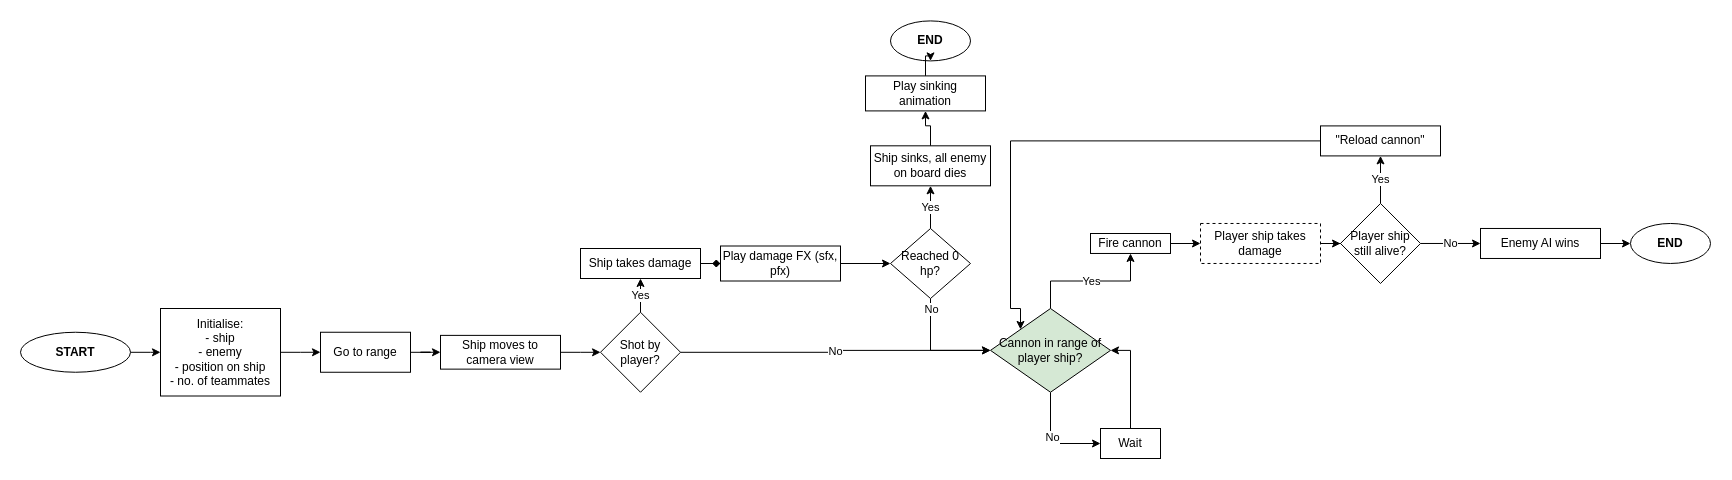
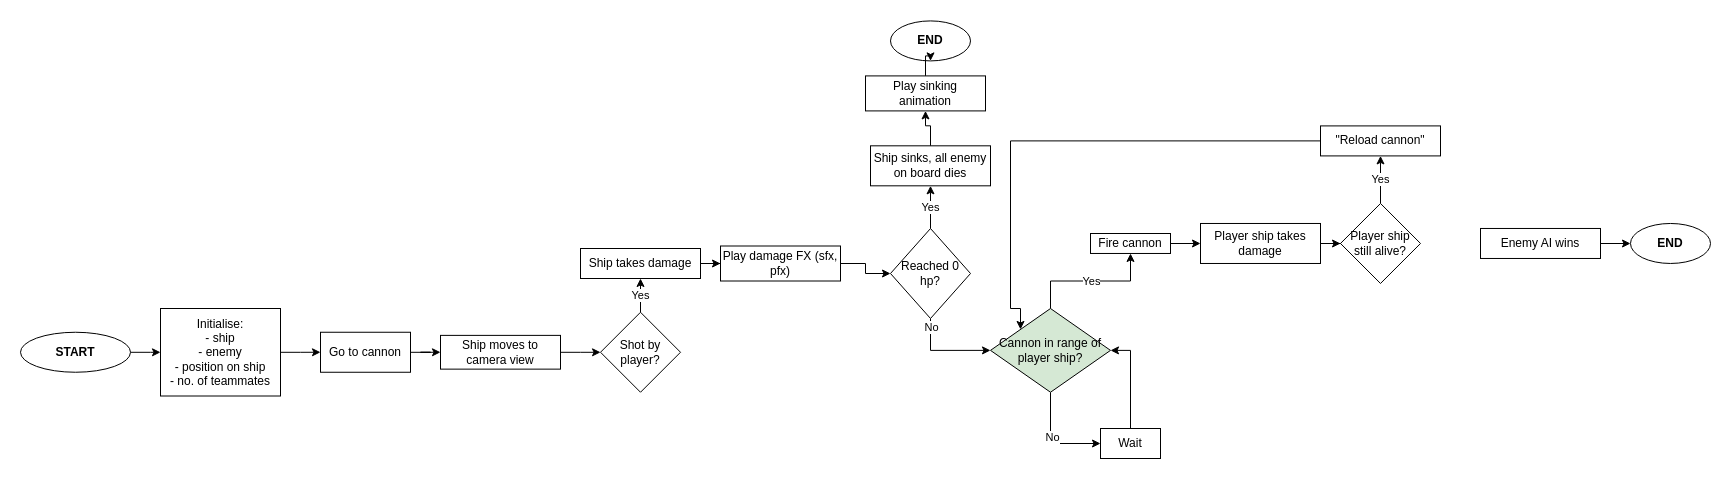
  <mxCell id="0" />
  <mxCell id="1" parent="0" />
  <mxCell id="2" value="" style="edgeStyle=orthogonalEdgeStyle;rounded=0;orthogonalLoop=1;jettySize=auto;html=1;labelBackgroundColor=none;fontColor=default;" edge="1" parent="1" source="3" target="5"><mxGeometry relative="1" as="geometry" /></mxCell>
  <mxCell id="3" value="&lt;b&gt;START&lt;/b&gt;" style="ellipse;whiteSpace=wrap;html=1;labelBackgroundColor=none;" vertex="1" parent="1"><mxGeometry x="20" y="331.75" width="110" height="40" as="geometry" /></mxCell>
  <mxCell id="4" value="" style="edgeStyle=orthogonalEdgeStyle;rounded=0;orthogonalLoop=1;jettySize=auto;html=1;labelBackgroundColor=none;fontColor=default;entryX=0;entryY=0.5;entryDx=0;entryDy=0;" edge="1" parent="1" source="5"><mxGeometry relative="1" as="geometry"><mxPoint x="320" y="351.75" as="targetPoint" /></mxGeometry></mxCell>
  <mxCell id="5" value="Initialise:&lt;br&gt;- ship&lt;br&gt;- enemy&lt;br&gt;- position on ship&lt;br&gt;- no. of teammates" style="whiteSpace=wrap;html=1;labelBackgroundColor=none;" vertex="1" parent="1"><mxGeometry x="160" y="308" width="120" height="87.5" as="geometry" /></mxCell>
  <mxCell id="6" style="edgeStyle=orthogonalEdgeStyle;rounded=0;orthogonalLoop=1;jettySize=auto;html=1;entryX=0;entryY=0.5;entryDx=0;entryDy=0;" edge="1" parent="1" source="7" target="15"><mxGeometry relative="1" as="geometry" /></mxCell>
- <mxCell id="7" value="Go to range" style="whiteSpace=wrap;html=1;labelBackgroundColor=none;" vertex="1" parent="1"><mxGeometry x="320" y="331.75" width="90" height="40" as="geometry" /></mxCell>
+ <mxCell id="7" value="Go to cannon" style="whiteSpace=wrap;html=1;labelBackgroundColor=none;" vertex="1" parent="1"><mxGeometry x="320" y="331.75" width="90" height="40" as="geometry" /></mxCell>
  <mxCell id="8" value="Yes" style="edgeStyle=orthogonalEdgeStyle;rounded=0;orthogonalLoop=1;jettySize=auto;html=1;entryX=0.5;entryY=1;entryDx=0;entryDy=0;" edge="1" parent="1" source="11" target="13"><mxGeometry relative="1" as="geometry" /></mxCell>
  <mxCell id="9" value="" style="edgeStyle=orthogonalEdgeStyle;rounded=0;orthogonalLoop=1;jettySize=auto;html=1;" edge="1" parent="1" source="11" target="17"><mxGeometry relative="1" as="geometry"><Array as="points"><mxPoint x="1119.97" y="442.97" /><mxPoint x="1269.97" y="442.97" /></Array></mxGeometry></mxCell>
  <mxCell id="10" value="No&lt;br&gt;" style="edgeLabel;html=1;align=center;verticalAlign=middle;resizable=0;points=[];" vertex="1" connectable="0" parent="9"><mxGeometry x="-0.107" y="1" relative="1" as="geometry"><mxPoint as="offset" /></mxGeometry></mxCell>
  <mxCell id="11" value="Cannon in range of player ship?" style="rhombus;whiteSpace=wrap;html=1;labelBackgroundColor=none;fillColor=#d5e8d4;" vertex="1" parent="1"><mxGeometry x="990" y="308" width="120" height="83.75" as="geometry" /></mxCell>
  <mxCell id="12" value="" style="edgeStyle=orthogonalEdgeStyle;rounded=0;orthogonalLoop=1;jettySize=auto;html=1;entryX=0;entryY=0.5;entryDx=0;entryDy=0;" edge="1" parent="1" source="13" target="27"><mxGeometry relative="1" as="geometry"><mxPoint x="1239.97" y="237.97" as="targetPoint" /></mxGeometry></mxCell>
  <mxCell id="13" value="Fire cannon" style="whiteSpace=wrap;html=1;labelBackgroundColor=none;" vertex="1" parent="1"><mxGeometry x="1090" y="233" width="80" height="19.97" as="geometry" /></mxCell>
  <mxCell id="14" value="" style="edgeStyle=orthogonalEdgeStyle;rounded=0;orthogonalLoop=1;jettySize=auto;html=1;" edge="1" parent="1" source="15" target="30"><mxGeometry relative="1" as="geometry" /></mxCell>
  <mxCell id="15" value="Ship moves to camera view" style="whiteSpace=wrap;html=1;labelBackgroundColor=none;" vertex="1" parent="1"><mxGeometry x="440" y="334.88" width="120" height="33.75" as="geometry" /></mxCell>
  <mxCell id="16" style="edgeStyle=orthogonalEdgeStyle;rounded=0;orthogonalLoop=1;jettySize=auto;html=1;entryX=1;entryY=0.5;entryDx=0;entryDy=0;" edge="1" parent="1" source="17" target="11"><mxGeometry relative="1" as="geometry" /></mxCell>
  <mxCell id="17" value="Wait" style="whiteSpace=wrap;html=1;labelBackgroundColor=none;" vertex="1" parent="1"><mxGeometry x="1100" y="428" width="60" height="30" as="geometry" /></mxCell>
- <mxCell id="18" value="No" style="edgeStyle=orthogonalEdgeStyle;rounded=0;orthogonalLoop=1;jettySize=auto;html=1;" edge="1" parent="1" source="20" target="22"><mxGeometry relative="1" as="geometry" /></mxCell>
  <mxCell id="19" value="Yes" style="edgeStyle=orthogonalEdgeStyle;rounded=0;orthogonalLoop=1;jettySize=auto;html=1;entryX=0.5;entryY=1;entryDx=0;entryDy=0;" edge="1" parent="1" source="20" target="25"><mxGeometry relative="1" as="geometry" /></mxCell>
  <mxCell id="20" value="Player ship still alive?" style="rhombus;whiteSpace=wrap;html=1;" vertex="1" parent="1"><mxGeometry x="1340" y="202.98" width="80" height="80" as="geometry" /></mxCell>
  <mxCell id="21" value="" style="edgeStyle=orthogonalEdgeStyle;rounded=0;orthogonalLoop=1;jettySize=auto;html=1;" edge="1" parent="1" source="22" target="23"><mxGeometry relative="1" as="geometry" /></mxCell>
  <mxCell id="22" value="Enemy AI wins" style="whiteSpace=wrap;html=1;" vertex="1" parent="1"><mxGeometry x="1480" y="227.97" width="120" height="30" as="geometry" /></mxCell>
  <mxCell id="23" value="&lt;b&gt;END&lt;/b&gt;" style="ellipse;whiteSpace=wrap;html=1;" vertex="1" parent="1"><mxGeometry x="1630" y="222.97" width="80" height="40" as="geometry" /></mxCell>
  <mxCell id="24" style="edgeStyle=orthogonalEdgeStyle;rounded=0;orthogonalLoop=1;jettySize=auto;html=1;entryX=0;entryY=0;entryDx=0;entryDy=0;" edge="1" parent="1" source="25" target="11"><mxGeometry relative="1" as="geometry"><Array as="points"><mxPoint x="1010" y="140" /><mxPoint x="1010" y="308" /><mxPoint x="1020" y="308" /></Array></mxGeometry></mxCell>
  <mxCell id="25" value="&quot;Reload cannon&quot;" style="rounded=0;whiteSpace=wrap;html=1;" vertex="1" parent="1"><mxGeometry x="1320" y="125.41" width="120" height="30" as="geometry" /></mxCell>
  <mxCell id="26" style="edgeStyle=orthogonalEdgeStyle;rounded=0;orthogonalLoop=1;jettySize=auto;html=1;" edge="1" parent="1" source="27" target="20"><mxGeometry relative="1" as="geometry" /></mxCell>
- <mxCell id="27" value="Player ship takes damage" style="rounded=0;whiteSpace=wrap;html=1;dashed=1;" vertex="1" parent="1"><mxGeometry x="1200" y="222.98" width="120" height="40" as="geometry" /></mxCell>
+ <mxCell id="27" value="Player ship takes damage" style="rounded=0;whiteSpace=wrap;html=1;" vertex="1" parent="1"><mxGeometry x="1200" y="222.98" width="120" height="40" as="geometry" /></mxCell>
  <mxCell id="28" value="Yes" style="edgeStyle=orthogonalEdgeStyle;rounded=0;orthogonalLoop=1;jettySize=auto;html=1;" edge="1" parent="1" source="30" target="32"><mxGeometry relative="1" as="geometry" /></mxCell>
- <mxCell id="29" value="No" style="edgeStyle=orthogonalEdgeStyle;rounded=0;orthogonalLoop=1;jettySize=auto;html=1;entryX=0;entryY=0.5;entryDx=0;entryDy=0;" edge="1" parent="1" source="30" target="11"><mxGeometry relative="1" as="geometry" /></mxCell>
  <mxCell id="30" value="Shot by player?" style="rhombus;whiteSpace=wrap;html=1;labelBackgroundColor=none;" vertex="1" parent="1"><mxGeometry x="600" y="311.75" width="80" height="80" as="geometry" /></mxCell>
- <mxCell id="31" value="" style="edgeStyle=orthogonalEdgeStyle;rounded=0;orthogonalLoop=1;jettySize=auto;html=1;endArrow=diamond;" edge="1" parent="1" source="32" target="43"><mxGeometry relative="1" as="geometry" /></mxCell>
+ <mxCell id="31" value="" style="edgeStyle=orthogonalEdgeStyle;rounded=0;orthogonalLoop=1;jettySize=auto;html=1;" edge="1" parent="1" source="32" target="43"><mxGeometry relative="1" as="geometry" /></mxCell>
  <mxCell id="32" value="Ship takes damage" style="whiteSpace=wrap;html=1;labelBackgroundColor=none;" vertex="1" parent="1"><mxGeometry x="580" y="248" width="120" height="30" as="geometry" /></mxCell>
  <mxCell id="33" value="Yes" style="edgeStyle=orthogonalEdgeStyle;rounded=0;orthogonalLoop=1;jettySize=auto;html=1;" edge="1" parent="1" source="36" target="38"><mxGeometry relative="1" as="geometry" /></mxCell>
  <mxCell id="34" style="edgeStyle=orthogonalEdgeStyle;rounded=0;orthogonalLoop=1;jettySize=auto;html=1;entryX=0;entryY=0.5;entryDx=0;entryDy=0;" edge="1" parent="1" source="36" target="11"><mxGeometry relative="1" as="geometry"><mxPoint x="770" y="498" as="targetPoint" /><Array as="points"><mxPoint x="930" y="349" /></Array></mxGeometry></mxCell>
  <mxCell id="35" value="No" style="edgeLabel;html=1;align=center;verticalAlign=middle;resizable=0;points=[];" vertex="1" connectable="0" parent="34"><mxGeometry x="-0.823" relative="1" as="geometry"><mxPoint as="offset" /></mxGeometry></mxCell>
- <mxCell id="36" value="Reached 0 hp?" style="rhombus;whiteSpace=wrap;html=1;labelBackgroundColor=none;" vertex="1" parent="1"><mxGeometry x="890" y="228" width="80" height="70" as="geometry" /></mxCell>
+ <mxCell id="36" value="Reached 0 hp?" style="rhombus;whiteSpace=wrap;html=1;labelBackgroundColor=none;" vertex="1" parent="1"><mxGeometry x="890" y="228" width="80" height="90" as="geometry" /></mxCell>
  <mxCell id="37" value="" style="edgeStyle=orthogonalEdgeStyle;rounded=0;orthogonalLoop=1;jettySize=auto;html=1;entryX=0.5;entryY=1;entryDx=0;entryDy=0;" edge="1" parent="1" source="38" target="41"><mxGeometry relative="1" as="geometry" /></mxCell>
  <mxCell id="38" value="Ship sinks, all enemy on board dies" style="whiteSpace=wrap;html=1;labelBackgroundColor=none;" vertex="1" parent="1"><mxGeometry x="870" y="145.32" width="120" height="40" as="geometry" /></mxCell>
  <mxCell id="39" value="&lt;b&gt;END&lt;/b&gt;" style="ellipse;whiteSpace=wrap;html=1;" vertex="1" parent="1"><mxGeometry x="890" y="20.41" width="80" height="40" as="geometry" /></mxCell>
  <mxCell id="40" style="edgeStyle=orthogonalEdgeStyle;rounded=0;orthogonalLoop=1;jettySize=auto;html=1;entryX=0.5;entryY=1;entryDx=0;entryDy=0;" edge="1" parent="1" source="41" target="39"><mxGeometry relative="1" as="geometry" /></mxCell>
  <mxCell id="41" value="Play sinking animation" style="whiteSpace=wrap;html=1;labelBackgroundColor=none;" vertex="1" parent="1"><mxGeometry x="865" y="75.41" width="120" height="35" as="geometry" /></mxCell>
  <mxCell id="42" style="edgeStyle=orthogonalEdgeStyle;rounded=0;orthogonalLoop=1;jettySize=auto;html=1;entryX=0;entryY=0.5;entryDx=0;entryDy=0;" edge="1" parent="1" source="43" target="36"><mxGeometry relative="1" as="geometry" /></mxCell>
  <mxCell id="43" value="Play damage FX (sfx, pfx)" style="whiteSpace=wrap;html=1;labelBackgroundColor=none;" vertex="1" parent="1"><mxGeometry x="720" y="245.5" width="120" height="35" as="geometry" /></mxCell>
